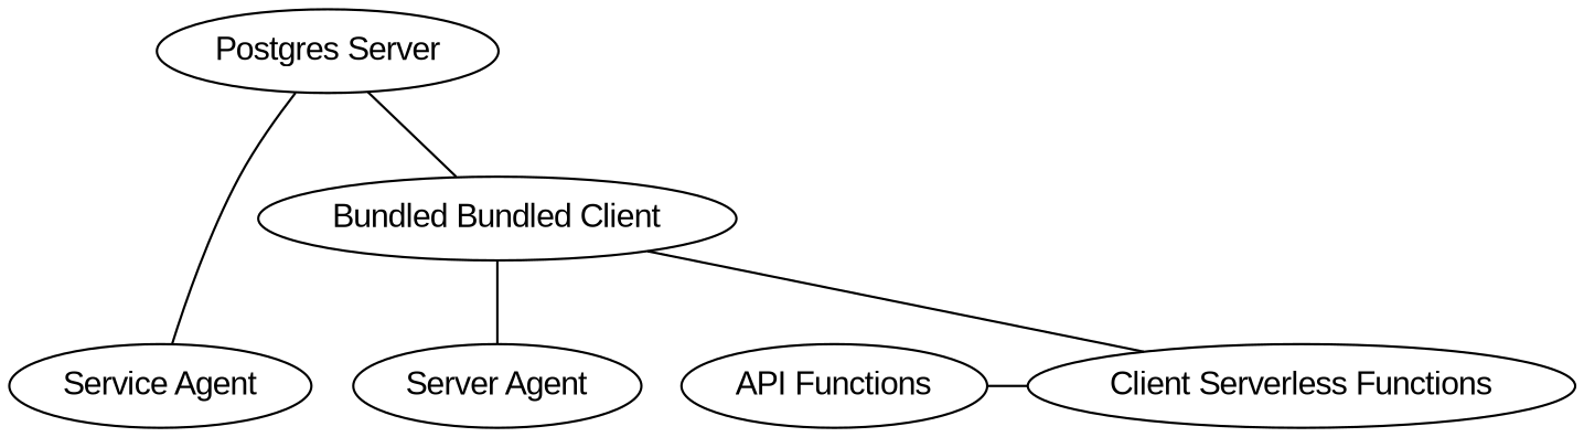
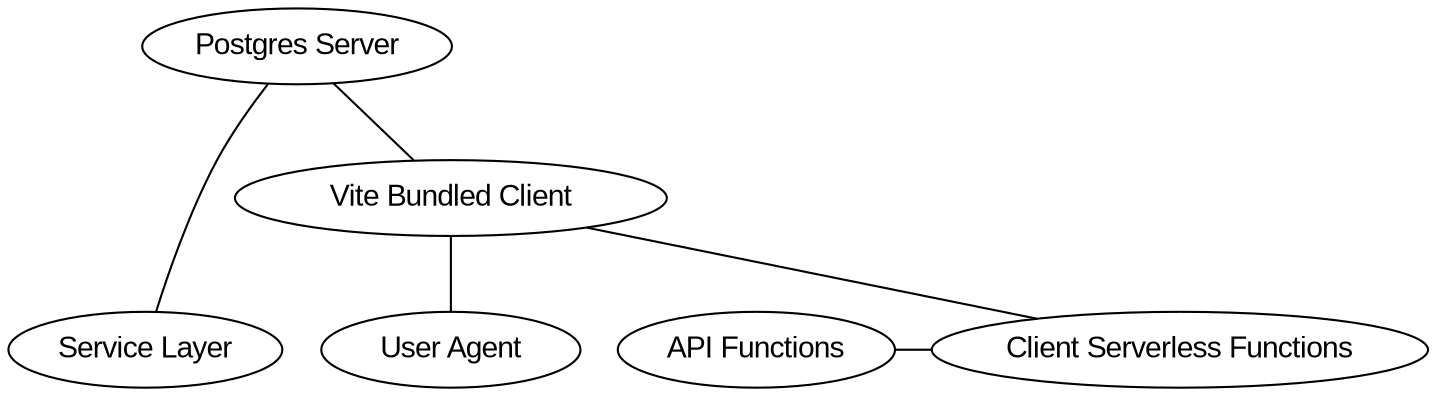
  digraph {
    fontname="Liberation Sans"
    node [fontname="Liberation Sans"]
    edge [arrowhead=none fontname="Liberation Sans"]
-   n1 [label="Service Agent"]
+   n1 [label="Service Layer"]
    n2 [label="Client Serverless Functions"]
    n3 [label="API Functions"]
    n4 [label="Postgres Server"]
-   n5 [label="Bundled Bundled Client"]
-   n6 [label="Server Agent"]
+   n5 [label="Vite Bundled Client"]
+   n6 [label="User Agent"]
    subgraph sub_1 {
      rank=same
      n1
      n2
      n3
    }
    subgraph sub_2 {
      rank=same
      n4
    }
    subgraph sub_3 {
      rank=same
      n5
    }
    n3 -> n2
    n4 -> n1
    n4 -> n5
    n5 -> n2
    n5 -> n6
  }
